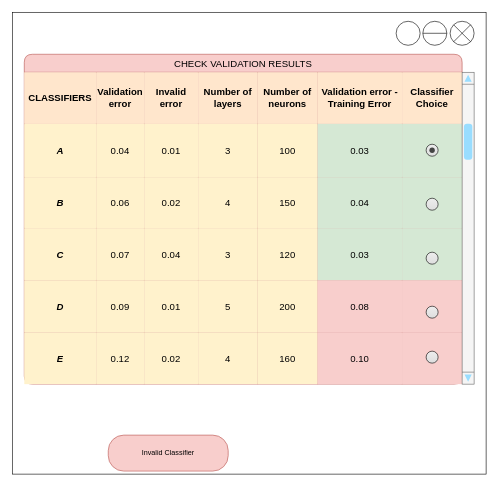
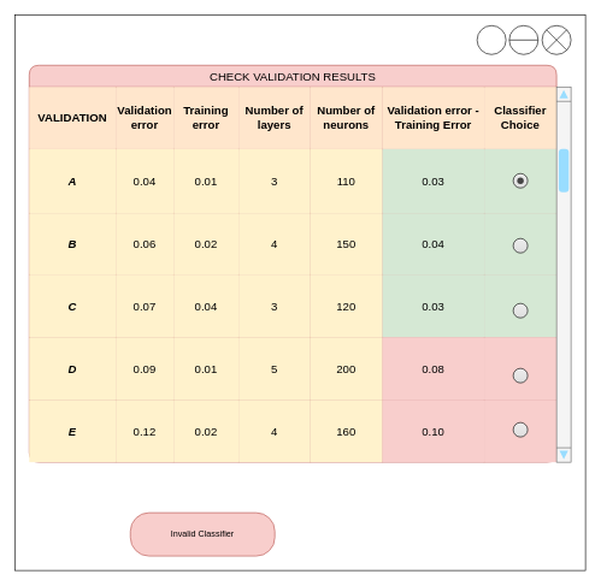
  <mxCell id="0" />
  <mxCell id="1" parent="0" />
  <mxCell id="2" value="" style="rounded=0;whiteSpace=wrap;html=1;" parent="1" vertex="1"><mxGeometry x="20" width="790" height="770" as="geometry" y="20" /></mxCell>
  <mxCell id="3" value="CHECK VALIDATION RESULTS" style="shape=table;startSize=30;container=1;collapsible=0;childLayout=tableLayout;strokeColor=#b85450;fontSize=16;fillColor=#f8cecc;perimeterSpacing=0;rounded=1;shadow=0;" parent="1" vertex="1"><mxGeometry x="40" y="90" width="730" height="550" as="geometry" /></mxCell>
  <mxCell id="4" value="" style="shape=tableRow;horizontal=0;startSize=0;swimlaneHead=0;swimlaneBody=0;strokeColor=inherit;top=0;left=0;bottom=0;right=0;collapsible=0;dropTarget=0;fillColor=none;points=[[0,0.5],[1,0.5]];portConstraint=eastwest;fontSize=16;" parent="3" vertex="1"><mxGeometry y="30" width="730" height="86" as="geometry" /></mxCell>
- <mxCell id="5" value="CLASSIFIERS" style="shape=partialRectangle;html=1;whiteSpace=wrap;connectable=0;strokeColor=#d79b00;overflow=hidden;fillColor=#ffe6cc;top=0;left=0;bottom=0;right=0;pointerEvents=1;fontSize=16;fontStyle=1;" parent="4" vertex="1"><mxGeometry width="120" height="86" as="geometry"><mxRectangle width="120" height="86" as="alternateBounds" /></mxGeometry></mxCell>
+ <mxCell id="5" value="VALIDATION" style="shape=partialRectangle;html=1;whiteSpace=wrap;connectable=0;strokeColor=#d79b00;overflow=hidden;fillColor=#ffe6cc;top=0;left=0;bottom=0;right=0;pointerEvents=1;fontSize=16;fontStyle=1;" parent="4" vertex="1"><mxGeometry width="120" height="86" as="geometry"><mxRectangle width="120" height="86" as="alternateBounds" /></mxGeometry></mxCell>
  <mxCell id="6" value="Validation error" style="shape=partialRectangle;html=1;whiteSpace=wrap;connectable=0;strokeColor=#d79b00;overflow=hidden;fillColor=#ffe6cc;top=0;left=0;bottom=0;right=0;pointerEvents=1;fontSize=16;fontStyle=1;" parent="4" vertex="1"><mxGeometry x="120" width="80" height="86" as="geometry"><mxRectangle width="80" height="86" as="alternateBounds" /></mxGeometry></mxCell>
- <mxCell id="7" value="Invalid error" style="shape=partialRectangle;html=1;whiteSpace=wrap;connectable=0;strokeColor=#d79b00;overflow=hidden;fillColor=#ffe6cc;top=0;left=0;bottom=0;right=0;pointerEvents=1;fontSize=16;fontStyle=1;" parent="4" vertex="1"><mxGeometry x="200" width="90" height="86" as="geometry"><mxRectangle width="90" height="86" as="alternateBounds" /></mxGeometry></mxCell>
+ <mxCell id="7" value="Training error" style="shape=partialRectangle;html=1;whiteSpace=wrap;connectable=0;strokeColor=#d79b00;overflow=hidden;fillColor=#ffe6cc;top=0;left=0;bottom=0;right=0;pointerEvents=1;fontSize=16;fontStyle=1;" parent="4" vertex="1"><mxGeometry x="200" width="90" height="86" as="geometry"><mxRectangle width="90" height="86" as="alternateBounds" /></mxGeometry></mxCell>
  <mxCell id="8" value="Number of layers" style="shape=partialRectangle;html=1;whiteSpace=wrap;connectable=0;strokeColor=#d79b00;overflow=hidden;fillColor=#ffe6cc;top=0;left=0;bottom=0;right=0;pointerEvents=1;fontSize=16;fontStyle=1;" parent="4" vertex="1"><mxGeometry x="290" width="99" height="86" as="geometry"><mxRectangle width="99" height="86" as="alternateBounds" /></mxGeometry></mxCell>
  <mxCell id="9" value="Number of neurons" style="shape=partialRectangle;html=1;whiteSpace=wrap;connectable=0;strokeColor=#d79b00;overflow=hidden;fillColor=#ffe6cc;top=0;left=0;bottom=0;right=0;pointerEvents=1;fontSize=16;fontStyle=1;" parent="4" vertex="1"><mxGeometry x="389" width="100" height="86" as="geometry"><mxRectangle width="100" height="86" as="alternateBounds" /></mxGeometry></mxCell>
  <mxCell id="10" value="Validation error - Training Error" style="shape=partialRectangle;html=1;whiteSpace=wrap;connectable=0;strokeColor=#d79b00;overflow=hidden;fillColor=#ffe6cc;top=0;left=0;bottom=0;right=0;pointerEvents=1;fontSize=16;fontStyle=1;" parent="4" vertex="1"><mxGeometry x="489" width="141" height="86" as="geometry"><mxRectangle width="141" height="86" as="alternateBounds" /></mxGeometry></mxCell>
  <mxCell id="11" value="Classifier Choice" style="shape=partialRectangle;html=1;whiteSpace=wrap;connectable=0;strokeColor=#d79b00;overflow=hidden;fillColor=#ffe6cc;top=0;left=0;bottom=0;right=0;pointerEvents=1;fontSize=16;fontStyle=1;" parent="4" vertex="1"><mxGeometry x="630" width="100" height="86" as="geometry"><mxRectangle width="100" height="86" as="alternateBounds" /></mxGeometry></mxCell>
  <mxCell id="12" value="" style="shape=tableRow;horizontal=0;startSize=0;swimlaneHead=0;swimlaneBody=0;strokeColor=inherit;top=0;left=0;bottom=0;right=0;collapsible=0;dropTarget=0;fillColor=none;points=[[0,0.5],[1,0.5]];portConstraint=eastwest;fontSize=16;" parent="3" vertex="1"><mxGeometry y="116" width="730" height="89" as="geometry" /></mxCell>
  <mxCell id="13" value="A" style="shape=partialRectangle;html=1;whiteSpace=wrap;connectable=0;strokeColor=#d6b656;overflow=hidden;fillColor=#fff2cc;top=0;left=0;bottom=0;right=0;pointerEvents=1;fontSize=16;fontStyle=3" parent="12" vertex="1"><mxGeometry width="120" height="89" as="geometry"><mxRectangle width="120" height="89" as="alternateBounds" /></mxGeometry></mxCell>
  <mxCell id="14" value="0.04" style="shape=partialRectangle;html=1;whiteSpace=wrap;connectable=0;strokeColor=#d6b656;overflow=hidden;fillColor=#fff2cc;top=0;left=0;bottom=0;right=0;pointerEvents=1;fontSize=16;" parent="12" vertex="1"><mxGeometry x="120" width="80" height="89" as="geometry"><mxRectangle width="80" height="89" as="alternateBounds" /></mxGeometry></mxCell>
  <mxCell id="15" value="0.01" style="shape=partialRectangle;html=1;whiteSpace=wrap;connectable=0;strokeColor=#d6b656;overflow=hidden;fillColor=#fff2cc;top=0;left=0;bottom=0;right=0;pointerEvents=1;fontSize=16;" parent="12" vertex="1"><mxGeometry x="200" width="90" height="89" as="geometry"><mxRectangle width="90" height="89" as="alternateBounds" /></mxGeometry></mxCell>
  <mxCell id="16" value="3" style="shape=partialRectangle;html=1;whiteSpace=wrap;connectable=0;strokeColor=#d6b656;overflow=hidden;fillColor=#fff2cc;top=0;left=0;bottom=0;right=0;pointerEvents=1;fontSize=16;" parent="12" vertex="1"><mxGeometry x="290" width="99" height="89" as="geometry"><mxRectangle width="99" height="89" as="alternateBounds" /></mxGeometry></mxCell>
- <mxCell id="17" value="100" style="shape=partialRectangle;html=1;whiteSpace=wrap;connectable=0;strokeColor=#d6b656;overflow=hidden;fillColor=#fff2cc;top=0;left=0;bottom=0;right=0;pointerEvents=1;fontSize=16;" parent="12" vertex="1"><mxGeometry x="389" width="100" height="89" as="geometry"><mxRectangle width="100" height="89" as="alternateBounds" /></mxGeometry></mxCell>
+ <mxCell id="17" value="110" style="shape=partialRectangle;html=1;whiteSpace=wrap;connectable=0;strokeColor=#d6b656;overflow=hidden;fillColor=#fff2cc;top=0;left=0;bottom=0;right=0;pointerEvents=1;fontSize=16;" parent="12" vertex="1"><mxGeometry x="389" width="100" height="89" as="geometry"><mxRectangle width="100" height="89" as="alternateBounds" /></mxGeometry></mxCell>
  <mxCell id="18" value="0.03" style="shape=partialRectangle;html=1;whiteSpace=wrap;connectable=0;strokeColor=#82b366;overflow=hidden;fillColor=#d5e8d4;top=0;left=0;bottom=0;right=0;pointerEvents=1;fontSize=16;" parent="12" vertex="1"><mxGeometry x="489" width="141" height="89" as="geometry"><mxRectangle width="141" height="89" as="alternateBounds" /></mxGeometry></mxCell>
  <mxCell id="19" style="shape=partialRectangle;html=1;whiteSpace=wrap;connectable=0;strokeColor=#82b366;overflow=hidden;fillColor=#d5e8d4;top=0;left=0;bottom=0;right=0;pointerEvents=1;fontSize=16;" parent="12" vertex="1"><mxGeometry x="630" width="100" height="89" as="geometry"><mxRectangle width="100" height="89" as="alternateBounds" /></mxGeometry></mxCell>
  <mxCell id="20" value="" style="shape=tableRow;horizontal=0;startSize=0;swimlaneHead=0;swimlaneBody=0;strokeColor=inherit;top=0;left=0;bottom=0;right=0;collapsible=0;dropTarget=0;fillColor=none;points=[[0,0.5],[1,0.5]];portConstraint=eastwest;fontSize=16;" parent="3" vertex="1"><mxGeometry y="205" width="730" height="85" as="geometry" /></mxCell>
  <mxCell id="21" value="B" style="shape=partialRectangle;html=1;whiteSpace=wrap;connectable=0;strokeColor=#d6b656;overflow=hidden;fillColor=#fff2cc;top=0;left=0;bottom=0;right=0;pointerEvents=1;fontSize=16;fontStyle=3" parent="20" vertex="1"><mxGeometry width="120" height="85" as="geometry"><mxRectangle width="120" height="85" as="alternateBounds" /></mxGeometry></mxCell>
  <mxCell id="22" value="0.06" style="shape=partialRectangle;html=1;whiteSpace=wrap;connectable=0;strokeColor=#d6b656;overflow=hidden;fillColor=#fff2cc;top=0;left=0;bottom=0;right=0;pointerEvents=1;fontSize=16;" parent="20" vertex="1"><mxGeometry x="120" width="80" height="85" as="geometry"><mxRectangle width="80" height="85" as="alternateBounds" /></mxGeometry></mxCell>
  <mxCell id="23" value="0.02" style="shape=partialRectangle;html=1;whiteSpace=wrap;connectable=0;strokeColor=#d6b656;overflow=hidden;fillColor=#fff2cc;top=0;left=0;bottom=0;right=0;pointerEvents=1;fontSize=16;" parent="20" vertex="1"><mxGeometry x="200" width="90" height="85" as="geometry"><mxRectangle width="90" height="85" as="alternateBounds" /></mxGeometry></mxCell>
  <mxCell id="24" value="4" style="shape=partialRectangle;html=1;whiteSpace=wrap;connectable=0;strokeColor=#d6b656;overflow=hidden;fillColor=#fff2cc;top=0;left=0;bottom=0;right=0;pointerEvents=1;fontSize=16;" parent="20" vertex="1"><mxGeometry x="290" width="99" height="85" as="geometry"><mxRectangle width="99" height="85" as="alternateBounds" /></mxGeometry></mxCell>
  <mxCell id="25" value="150" style="shape=partialRectangle;html=1;whiteSpace=wrap;connectable=0;strokeColor=#d6b656;overflow=hidden;fillColor=#fff2cc;top=0;left=0;bottom=0;right=0;pointerEvents=1;fontSize=16;" parent="20" vertex="1"><mxGeometry x="389" width="100" height="85" as="geometry"><mxRectangle width="100" height="85" as="alternateBounds" /></mxGeometry></mxCell>
  <mxCell id="26" value="0.04" style="shape=partialRectangle;html=1;whiteSpace=wrap;connectable=0;strokeColor=#82b366;overflow=hidden;fillColor=#d5e8d4;top=0;left=0;bottom=0;right=0;pointerEvents=1;fontSize=16;" parent="20" vertex="1"><mxGeometry x="489" width="141" height="85" as="geometry"><mxRectangle width="141" height="85" as="alternateBounds" /></mxGeometry></mxCell>
  <mxCell id="27" style="shape=partialRectangle;html=1;whiteSpace=wrap;connectable=0;strokeColor=#82b366;overflow=hidden;fillColor=#d5e8d4;top=0;left=0;bottom=0;right=0;pointerEvents=1;fontSize=16;" parent="20" vertex="1"><mxGeometry x="630" width="100" height="85" as="geometry"><mxRectangle width="100" height="85" as="alternateBounds" /></mxGeometry></mxCell>
  <mxCell id="28" style="shape=tableRow;horizontal=0;startSize=0;swimlaneHead=0;swimlaneBody=0;strokeColor=inherit;top=0;left=0;bottom=0;right=0;collapsible=0;dropTarget=0;fillColor=none;points=[[0,0.5],[1,0.5]];portConstraint=eastwest;fontSize=16;" parent="3" vertex="1"><mxGeometry y="290" width="730" height="87" as="geometry" /></mxCell>
  <mxCell id="29" value="C" style="shape=partialRectangle;html=1;whiteSpace=wrap;connectable=0;strokeColor=#d6b656;overflow=hidden;fillColor=#fff2cc;top=0;left=0;bottom=0;right=0;pointerEvents=1;fontSize=16;fontStyle=3" parent="28" vertex="1"><mxGeometry width="120" height="87" as="geometry"><mxRectangle width="120" height="87" as="alternateBounds" /></mxGeometry></mxCell>
  <mxCell id="30" value="0.07" style="shape=partialRectangle;html=1;whiteSpace=wrap;connectable=0;strokeColor=#d6b656;overflow=hidden;fillColor=#fff2cc;top=0;left=0;bottom=0;right=0;pointerEvents=1;fontSize=16;" parent="28" vertex="1"><mxGeometry x="120" width="80" height="87" as="geometry"><mxRectangle width="80" height="87" as="alternateBounds" /></mxGeometry></mxCell>
  <mxCell id="31" value="0.04" style="shape=partialRectangle;html=1;whiteSpace=wrap;connectable=0;strokeColor=#d6b656;overflow=hidden;fillColor=#fff2cc;top=0;left=0;bottom=0;right=0;pointerEvents=1;fontSize=16;" parent="28" vertex="1"><mxGeometry x="200" width="90" height="87" as="geometry"><mxRectangle width="90" height="87" as="alternateBounds" /></mxGeometry></mxCell>
  <mxCell id="32" value="3" style="shape=partialRectangle;html=1;whiteSpace=wrap;connectable=0;strokeColor=#d6b656;overflow=hidden;fillColor=#fff2cc;top=0;left=0;bottom=0;right=0;pointerEvents=1;fontSize=16;" parent="28" vertex="1"><mxGeometry x="290" width="99" height="87" as="geometry"><mxRectangle width="99" height="87" as="alternateBounds" /></mxGeometry></mxCell>
  <mxCell id="33" value="120" style="shape=partialRectangle;html=1;whiteSpace=wrap;connectable=0;strokeColor=#d6b656;overflow=hidden;fillColor=#fff2cc;top=0;left=0;bottom=0;right=0;pointerEvents=1;fontSize=16;" parent="28" vertex="1"><mxGeometry x="389" width="100" height="87" as="geometry"><mxRectangle width="100" height="87" as="alternateBounds" /></mxGeometry></mxCell>
  <mxCell id="34" value="0.03" style="shape=partialRectangle;html=1;whiteSpace=wrap;connectable=0;strokeColor=#82b366;overflow=hidden;fillColor=#d5e8d4;top=0;left=0;bottom=0;right=0;pointerEvents=1;fontSize=16;fontStyle=0" parent="28" vertex="1"><mxGeometry x="489" width="141" height="87" as="geometry"><mxRectangle width="141" height="87" as="alternateBounds" /></mxGeometry></mxCell>
  <mxCell id="35" style="shape=partialRectangle;html=1;whiteSpace=wrap;connectable=0;strokeColor=#82b366;overflow=hidden;fillColor=#d5e8d4;top=0;left=0;bottom=0;right=0;pointerEvents=1;fontSize=16;fontStyle=0" parent="28" vertex="1"><mxGeometry x="630" width="100" height="87" as="geometry"><mxRectangle width="100" height="87" as="alternateBounds" /></mxGeometry></mxCell>
  <mxCell id="36" style="shape=tableRow;horizontal=0;startSize=0;swimlaneHead=0;swimlaneBody=0;strokeColor=inherit;top=0;left=0;bottom=0;right=0;collapsible=0;dropTarget=0;fillColor=none;points=[[0,0.5],[1,0.5]];portConstraint=eastwest;fontSize=16;" parent="3" vertex="1"><mxGeometry y="377" width="730" height="87" as="geometry" /></mxCell>
  <mxCell id="37" value="D" style="shape=partialRectangle;html=1;whiteSpace=wrap;connectable=0;strokeColor=#d6b656;overflow=hidden;fillColor=#fff2cc;top=0;left=0;bottom=0;right=0;pointerEvents=1;fontSize=16;fontStyle=3" parent="36" vertex="1"><mxGeometry width="120" height="87" as="geometry"><mxRectangle width="120" height="87" as="alternateBounds" /></mxGeometry></mxCell>
  <mxCell id="38" value="0.09" style="shape=partialRectangle;html=1;whiteSpace=wrap;connectable=0;strokeColor=#d6b656;overflow=hidden;fillColor=#fff2cc;top=0;left=0;bottom=0;right=0;pointerEvents=1;fontSize=16;" parent="36" vertex="1"><mxGeometry x="120" width="80" height="87" as="geometry"><mxRectangle width="80" height="87" as="alternateBounds" /></mxGeometry></mxCell>
  <mxCell id="39" value="0.01" style="shape=partialRectangle;html=1;whiteSpace=wrap;connectable=0;strokeColor=#d6b656;overflow=hidden;fillColor=#fff2cc;top=0;left=0;bottom=0;right=0;pointerEvents=1;fontSize=16;" parent="36" vertex="1"><mxGeometry x="200" width="90" height="87" as="geometry"><mxRectangle width="90" height="87" as="alternateBounds" /></mxGeometry></mxCell>
  <mxCell id="40" value="5" style="shape=partialRectangle;html=1;whiteSpace=wrap;connectable=0;strokeColor=#d6b656;overflow=hidden;fillColor=#fff2cc;top=0;left=0;bottom=0;right=0;pointerEvents=1;fontSize=16;" parent="36" vertex="1"><mxGeometry x="290" width="99" height="87" as="geometry"><mxRectangle width="99" height="87" as="alternateBounds" /></mxGeometry></mxCell>
  <mxCell id="41" value="200" style="shape=partialRectangle;html=1;whiteSpace=wrap;connectable=0;strokeColor=#d6b656;overflow=hidden;fillColor=#fff2cc;top=0;left=0;bottom=0;right=0;pointerEvents=1;fontSize=16;" parent="36" vertex="1"><mxGeometry x="389" width="100" height="87" as="geometry"><mxRectangle width="100" height="87" as="alternateBounds" /></mxGeometry></mxCell>
  <mxCell id="42" value="0.08" style="shape=partialRectangle;html=1;whiteSpace=wrap;connectable=0;strokeColor=#b85450;overflow=hidden;fillColor=#f8cecc;top=0;left=0;bottom=0;right=0;pointerEvents=1;fontSize=16;" parent="36" vertex="1"><mxGeometry x="489" width="141" height="87" as="geometry"><mxRectangle width="141" height="87" as="alternateBounds" /></mxGeometry></mxCell>
  <mxCell id="43" style="shape=partialRectangle;html=1;whiteSpace=wrap;connectable=0;strokeColor=#b85450;overflow=hidden;fillColor=#f8cecc;top=0;left=0;bottom=0;right=0;pointerEvents=1;fontSize=16;" parent="36" vertex="1"><mxGeometry x="630" width="100" height="87" as="geometry"><mxRectangle width="100" height="87" as="alternateBounds" /></mxGeometry></mxCell>
  <mxCell id="44" style="shape=tableRow;horizontal=0;startSize=0;swimlaneHead=0;swimlaneBody=0;strokeColor=inherit;top=0;left=0;bottom=0;right=0;collapsible=0;dropTarget=0;fillColor=none;points=[[0,0.5],[1,0.5]];portConstraint=eastwest;fontSize=16;" parent="3" vertex="1"><mxGeometry y="464" width="730" height="86" as="geometry" /></mxCell>
  <mxCell id="45" value="E" style="shape=partialRectangle;html=1;whiteSpace=wrap;connectable=0;strokeColor=#d6b656;overflow=hidden;fillColor=#fff2cc;top=0;left=0;bottom=0;right=0;pointerEvents=1;fontSize=16;fontStyle=3" parent="44" vertex="1"><mxGeometry width="120" height="86" as="geometry"><mxRectangle width="120" height="86" as="alternateBounds" /></mxGeometry></mxCell>
  <mxCell id="46" value="0.12" style="shape=partialRectangle;html=1;whiteSpace=wrap;connectable=0;strokeColor=#d6b656;overflow=hidden;fillColor=#fff2cc;top=0;left=0;bottom=0;right=0;pointerEvents=1;fontSize=16;" parent="44" vertex="1"><mxGeometry x="120" width="80" height="86" as="geometry"><mxRectangle width="80" height="86" as="alternateBounds" /></mxGeometry></mxCell>
  <mxCell id="47" value="0.02" style="shape=partialRectangle;html=1;whiteSpace=wrap;connectable=0;strokeColor=#d6b656;overflow=hidden;fillColor=#fff2cc;top=0;left=0;bottom=0;right=0;pointerEvents=1;fontSize=16;" parent="44" vertex="1"><mxGeometry x="200" width="90" height="86" as="geometry"><mxRectangle width="90" height="86" as="alternateBounds" /></mxGeometry></mxCell>
  <mxCell id="48" value="4" style="shape=partialRectangle;html=1;whiteSpace=wrap;connectable=0;strokeColor=#d6b656;overflow=hidden;fillColor=#fff2cc;top=0;left=0;bottom=0;right=0;pointerEvents=1;fontSize=16;" parent="44" vertex="1"><mxGeometry x="290" width="99" height="86" as="geometry"><mxRectangle width="99" height="86" as="alternateBounds" /></mxGeometry></mxCell>
  <mxCell id="49" value="160" style="shape=partialRectangle;html=1;whiteSpace=wrap;connectable=0;strokeColor=#d6b656;overflow=hidden;fillColor=#fff2cc;top=0;left=0;bottom=0;right=0;pointerEvents=1;fontSize=16;" parent="44" vertex="1"><mxGeometry x="389" width="100" height="86" as="geometry"><mxRectangle width="100" height="86" as="alternateBounds" /></mxGeometry></mxCell>
  <mxCell id="50" value="0.10" style="shape=partialRectangle;html=1;whiteSpace=wrap;connectable=0;strokeColor=#b85450;overflow=hidden;fillColor=#f8cecc;top=0;left=0;bottom=0;right=0;pointerEvents=1;fontSize=16;" parent="44" vertex="1"><mxGeometry x="489" width="141" height="86" as="geometry"><mxRectangle width="141" height="86" as="alternateBounds" /></mxGeometry></mxCell>
  <mxCell id="51" style="shape=partialRectangle;html=1;whiteSpace=wrap;connectable=0;strokeColor=#b85450;overflow=hidden;fillColor=#f8cecc;top=0;left=0;bottom=0;right=0;pointerEvents=1;fontSize=16;" parent="44" vertex="1"><mxGeometry x="630" width="100" height="86" as="geometry"><mxRectangle width="100" height="86" as="alternateBounds" /></mxGeometry></mxCell>
- <mxCell id="52" value="Invalid Classifier" style="rounded=1;whiteSpace=wrap;html=1;fillColor=#f8cecc;strokeColor=#b85450;arcSize=43;" parent="1" vertex="1"><mxGeometry x="180" y="725" width="200" height="60" as="geometry" /></mxCell>
+ <mxCell id="52" value="Invalid Classifier" style="rounded=1;whiteSpace=wrap;html=1;fillColor=#f8cecc;strokeColor=#b85450;arcSize=43;" parent="1" vertex="1"><mxGeometry x="180" y="710" width="200" height="60" as="geometry" /></mxCell>
  <mxCell id="53" value="" style="html=1;shadow=0;dashed=0;shape=mxgraph.bootstrap.radioButton2;labelPosition=right;verticalLabelPosition=middle;align=left;verticalAlign=middle;gradientColor=#DEDEDE;fillColor=#EDEDED;checked=0;spacing=5;checkedFill=#0085FC;checkedStroke=#ffffff;sketch=0;" parent="1" vertex="1"><mxGeometry x="710" y="330" width="20" height="20" as="geometry" /></mxCell>
  <mxCell id="54" value="" style="html=1;shadow=0;dashed=0;shape=mxgraph.bootstrap.radioButton2;labelPosition=right;verticalLabelPosition=middle;align=left;verticalAlign=middle;gradientColor=#DEDEDE;fillColor=#EDEDED;checked=0;spacing=5;checkedFill=#0085FC;checkedStroke=#ffffff;sketch=0;" parent="1" vertex="1"><mxGeometry x="710" y="240" width="20" height="20" as="geometry" /></mxCell>
  <mxCell id="55" value="" style="html=1;shadow=0;dashed=0;shape=mxgraph.bootstrap.radioButton2;labelPosition=right;verticalLabelPosition=middle;align=left;verticalAlign=middle;gradientColor=#DEDEDE;fillColor=#EDEDED;checked=0;spacing=5;checkedFill=#0085FC;checkedStroke=#ffffff;sketch=0;" parent="1" vertex="1"><mxGeometry x="710" y="420" width="20" height="20" as="geometry" /></mxCell>
  <mxCell id="56" value="" style="html=1;shadow=0;dashed=0;shape=mxgraph.bootstrap.radioButton2;labelPosition=right;verticalLabelPosition=middle;align=left;verticalAlign=middle;gradientColor=#DEDEDE;fillColor=#EDEDED;checked=0;spacing=5;checkedFill=#0085FC;checkedStroke=#ffffff;sketch=0;" parent="1" vertex="1"><mxGeometry x="710" y="510" width="20" height="20" as="geometry" /></mxCell>
  <mxCell id="57" value="" style="html=1;shadow=0;dashed=0;shape=mxgraph.bootstrap.radioButton2;labelPosition=right;verticalLabelPosition=middle;align=left;verticalAlign=middle;gradientColor=#DEDEDE;fillColor=#EDEDED;checked=0;spacing=5;checkedFill=#0085FC;checkedStroke=#ffffff;sketch=0;" parent="1" vertex="1"><mxGeometry x="710" y="585" width="20" height="20" as="geometry" /></mxCell>
  <mxCell id="58" value="" style="shape=ellipse;fillColor=#444444;strokeColor=none;html=1;" parent="1" vertex="1"><mxGeometry x="715.5" y="245.5" width="9" height="9" as="geometry" /></mxCell>
  <mxCell id="59" value="" style="verticalLabelPosition=bottom;shadow=0;dashed=0;align=center;html=1;verticalAlign=top;strokeWidth=1;shape=mxgraph.mockup.navigation.scrollBar;strokeColor=#666666;barPos=15.655;fillColor2=#99ddff;strokeColor2=none;direction=north;movable=1;resizable=1;rotatable=1;deletable=1;editable=1;locked=0;connectable=1;flipV=1;fillColor=#f5f5f5;fontColor=#333333;" vertex="1" parent="1"><mxGeometry x="770" y="120" width="20" height="520" as="geometry" /></mxCell>
  <mxCell id="60" value="" style="ellipse;whiteSpace=wrap;html=1;aspect=fixed;" vertex="1" parent="1"><mxGeometry x="660" y="35" width="40" height="40" as="geometry" /></mxCell>
  <mxCell id="61" value="" style="shape=sumEllipse;perimeter=ellipsePerimeter;whiteSpace=wrap;html=1;backgroundOutline=1;" vertex="1" parent="1"><mxGeometry x="750" y="35" width="40" height="40" as="geometry" /></mxCell>
  <mxCell id="62" value="" style="shape=lineEllipse;perimeter=ellipsePerimeter;whiteSpace=wrap;html=1;backgroundOutline=1;" vertex="1" parent="1"><mxGeometry x="704.5" y="35" width="40" height="40" as="geometry" /></mxCell>
